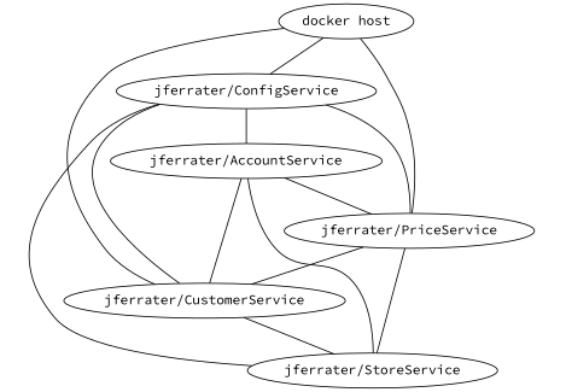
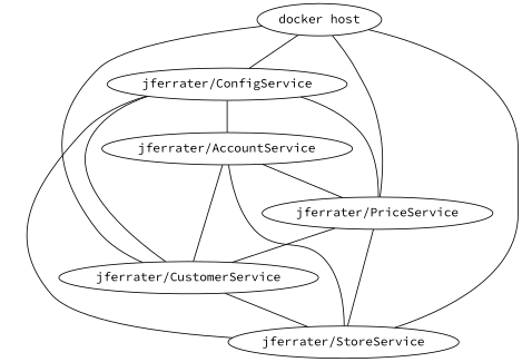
  graph {
    fontname="Source Code Pro"
    node [fontname="Source Code Pro"]
    edge [contstraint=false fontname="Source Code Pro"]
    "jferrater/ConfigService"
    "jferrater/AccountService"
    "jferrater/PriceService"
    "jferrater/CustomerService"
    "jferrater/StoreService"
    "docker host"
    "jferrater/ConfigService" -- "jferrater/AccountService"
    "jferrater/ConfigService" -- "jferrater/PriceService"
    "jferrater/ConfigService" -- "jferrater/CustomerService"
    "jferrater/ConfigService" -- "jferrater/StoreService"
    "jferrater/AccountService" -- "jferrater/PriceService"
    "jferrater/AccountService" -- "jferrater/CustomerService"
    "jferrater/AccountService" -- "jferrater/StoreService"
    "jferrater/PriceService" -- "jferrater/CustomerService"
    "jferrater/PriceService" -- "jferrater/StoreService"
    "jferrater/CustomerService" -- "jferrater/StoreService"
    "docker host" -- "jferrater/ConfigService"
    "docker host" -- "jferrater/PriceService"
    "docker host" -- "jferrater/CustomerService"
+   "docker host" -- "jferrater/StoreService"
  }
